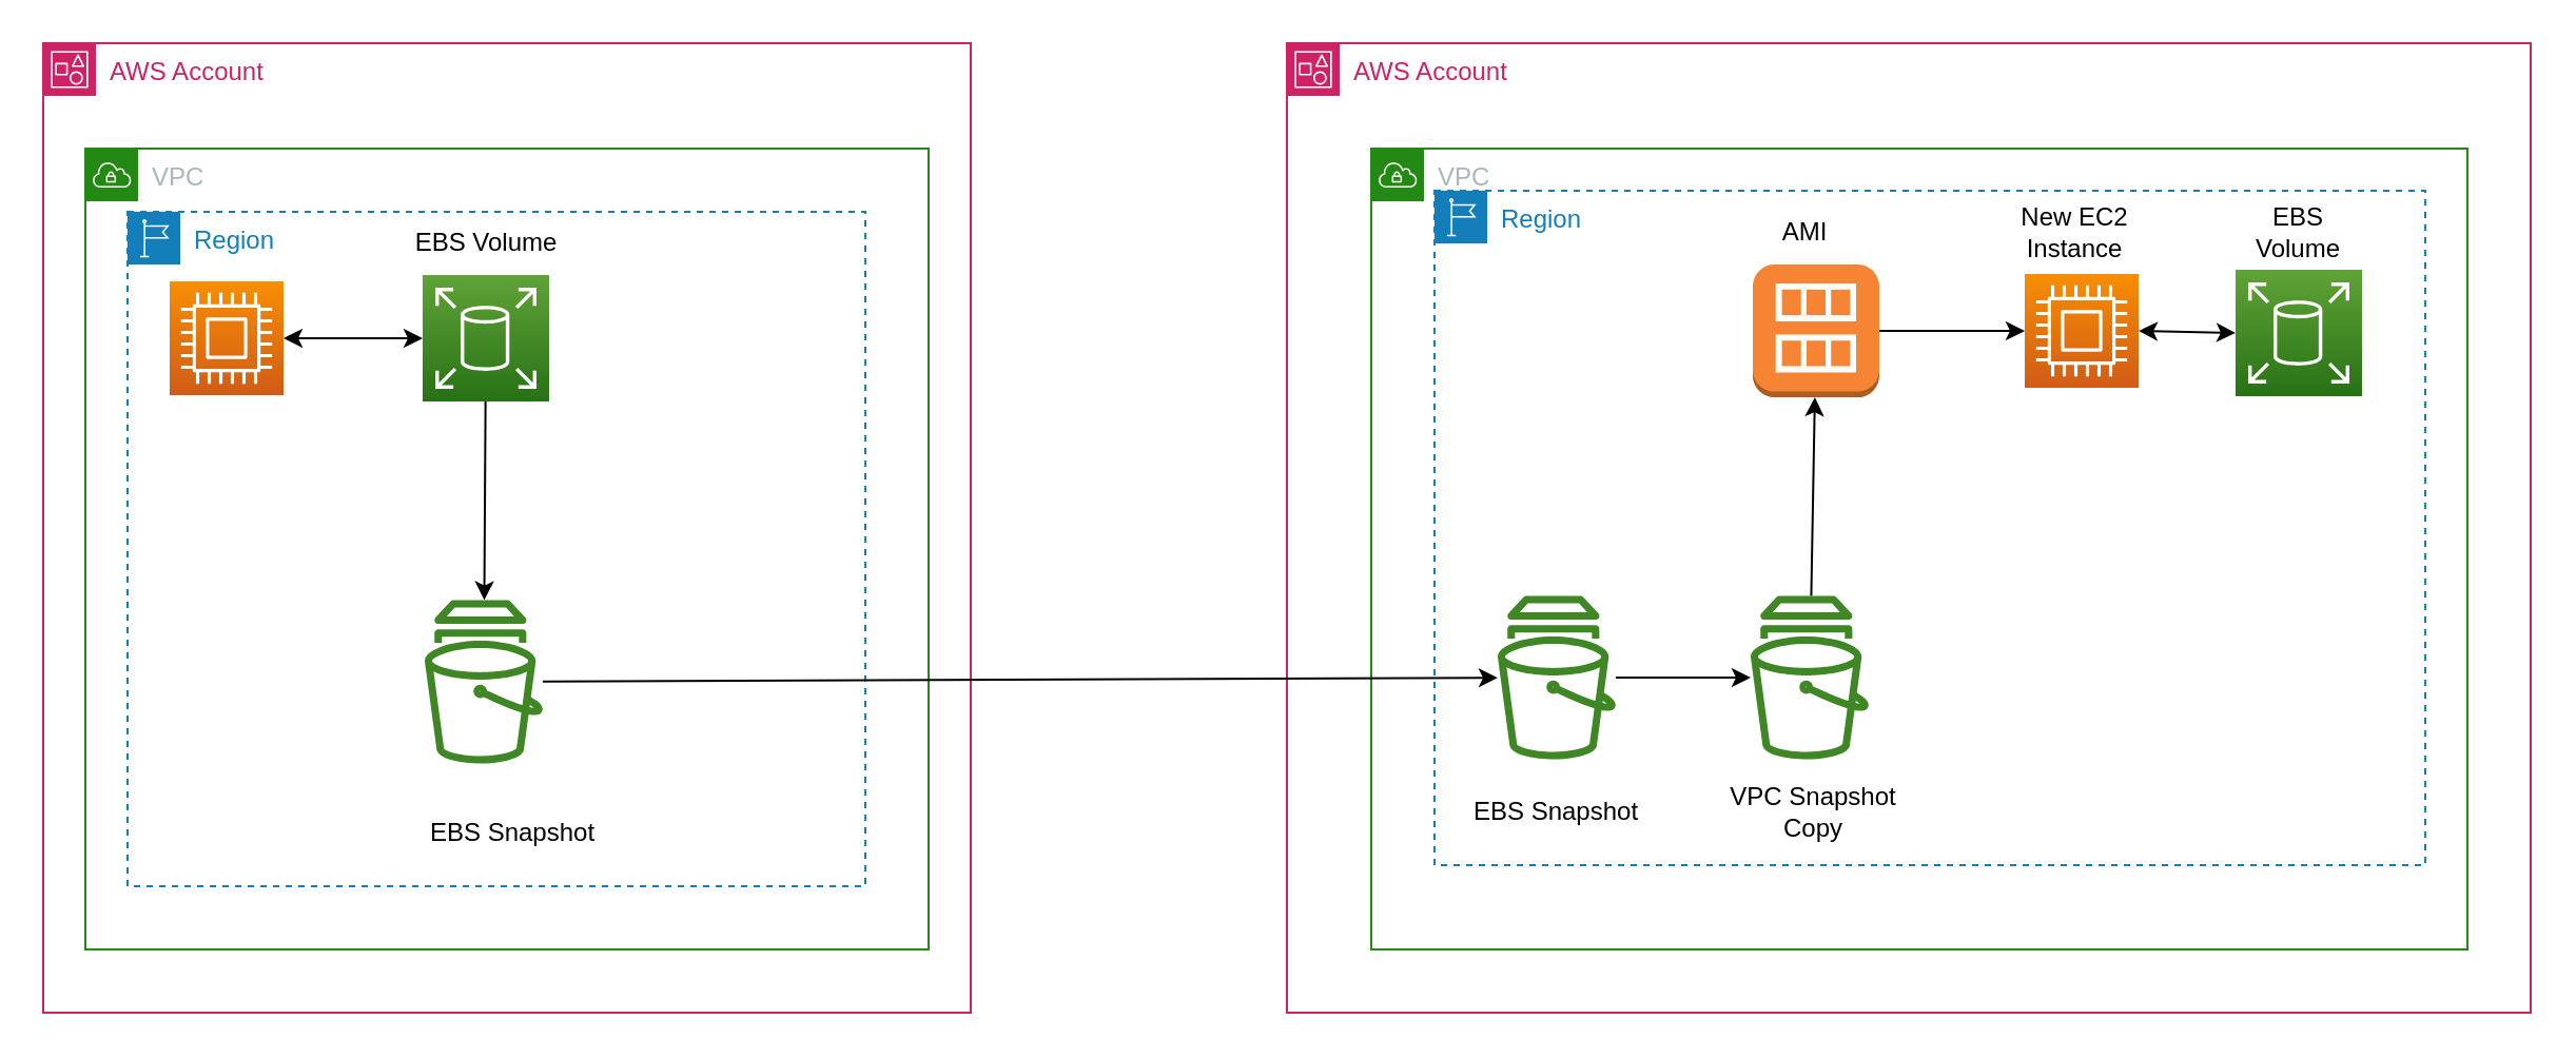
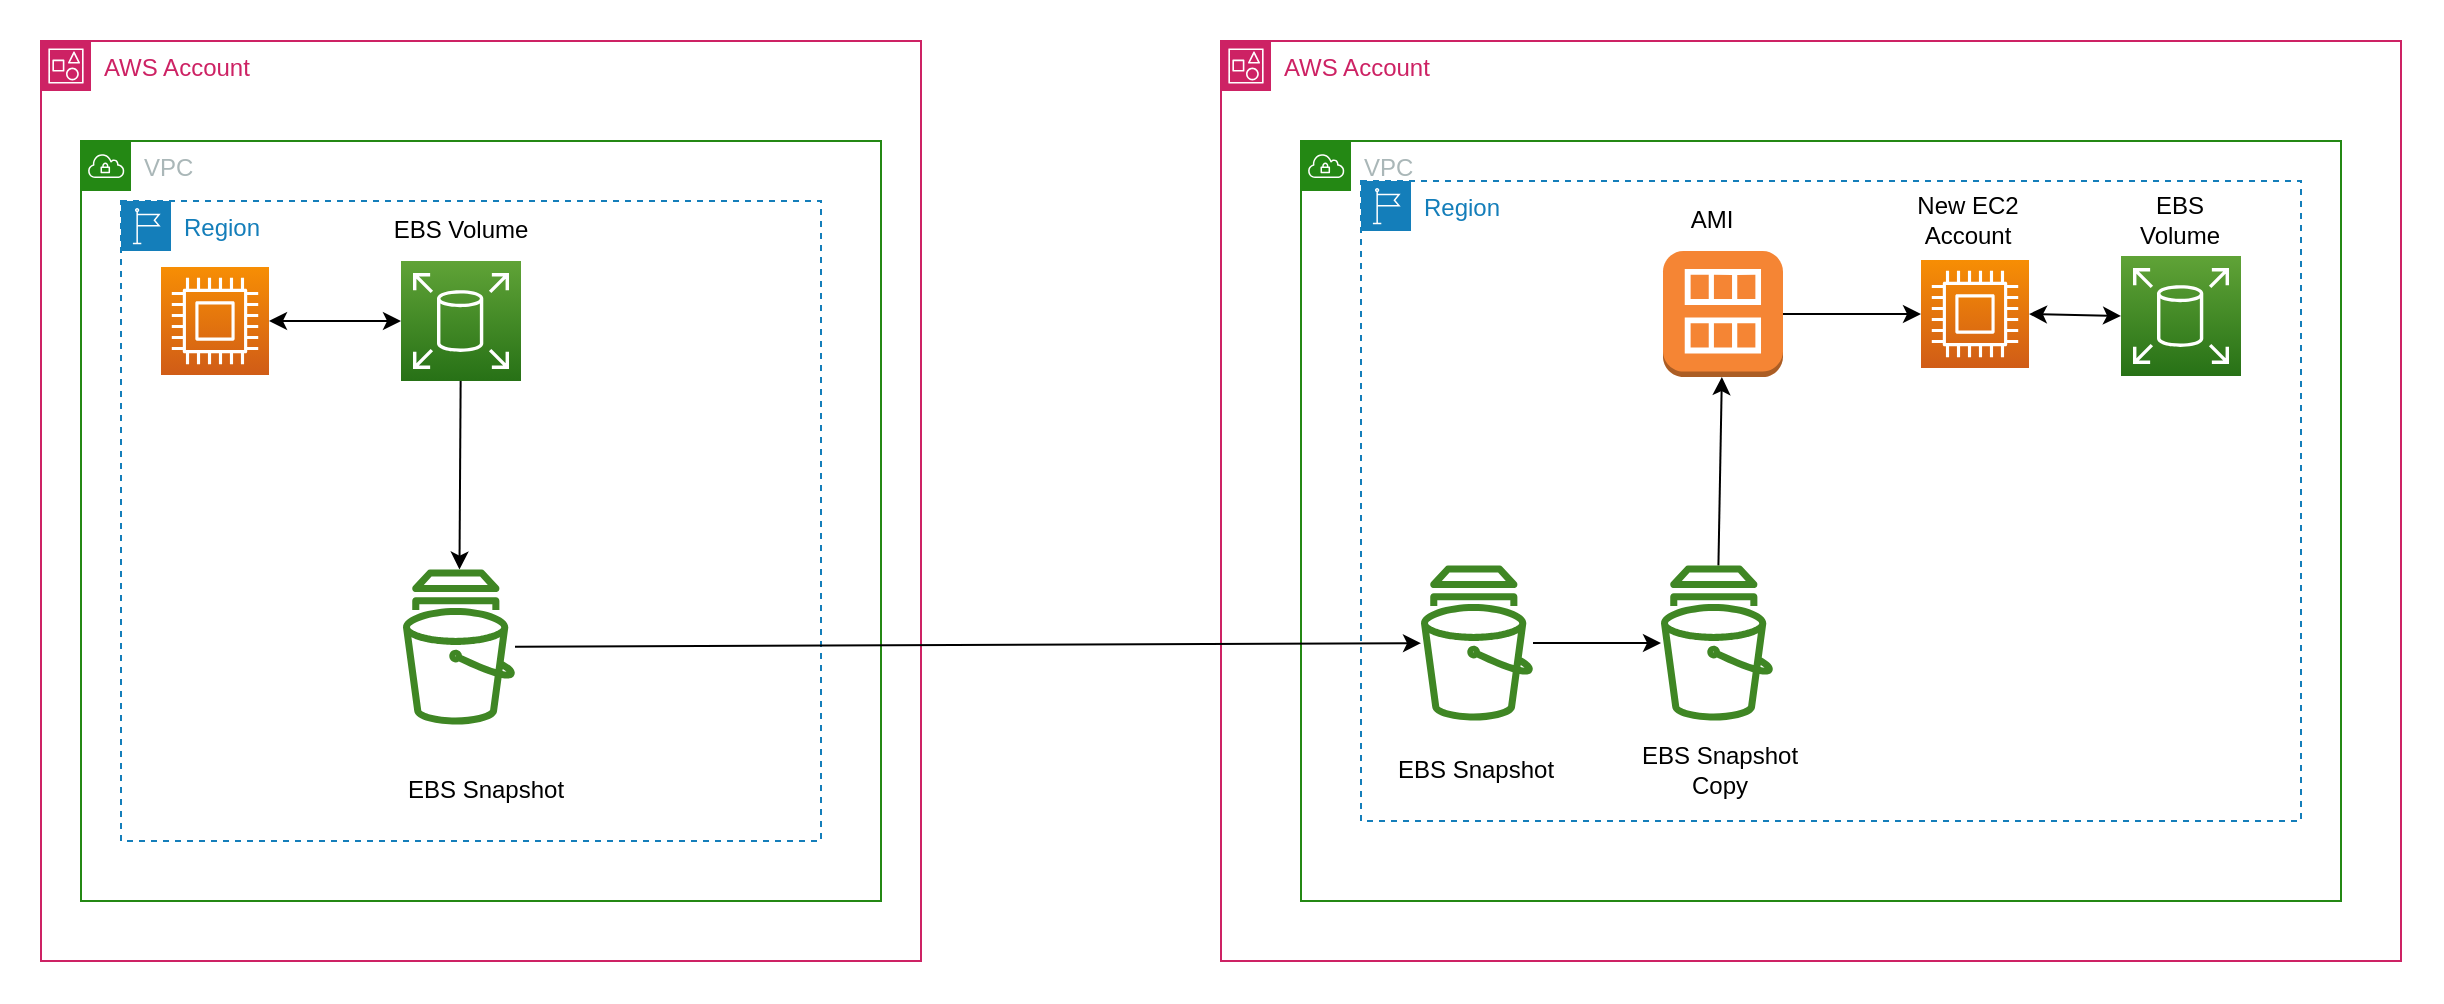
  <mxCell id="0" />
  <mxCell id="1" parent="0" />
  <mxCell id="2" value="AWS Account" style="points=[[0,0],[0.25,0],[0.5,0],[0.75,0],[1,0],[1,0.25],[1,0.5],[1,0.75],[1,1],[0.75,1],[0.5,1],[0.25,1],[0,1],[0,0.75],[0,0.5],[0,0.25]];outlineConnect=0;gradientColor=none;html=1;whiteSpace=wrap;fontSize=12;fontStyle=0;container=1;pointerEvents=0;collapsible=0;recursiveResize=0;shape=mxgraph.aws4.group;grIcon=mxgraph.aws4.group_account;strokeColor=#CD2264;fillColor=none;verticalAlign=top;align=left;spacingLeft=30;fontColor=#CD2264;dashed=0;" parent="1" vertex="1"><mxGeometry x="20" y="20" width="440" height="460" as="geometry" /></mxCell>
  <mxCell id="3" value="VPC" style="points=[[0,0],[0.25,0],[0.5,0],[0.75,0],[1,0],[1,0.25],[1,0.5],[1,0.75],[1,1],[0.75,1],[0.5,1],[0.25,1],[0,1],[0,0.75],[0,0.5],[0,0.25]];outlineConnect=0;gradientColor=none;html=1;whiteSpace=wrap;fontSize=12;fontStyle=0;container=1;pointerEvents=0;collapsible=0;recursiveResize=0;shape=mxgraph.aws4.group;grIcon=mxgraph.aws4.group_vpc;strokeColor=#248814;fillColor=none;verticalAlign=top;align=left;spacingLeft=30;fontColor=#AAB7B8;dashed=0;" parent="2" vertex="1"><mxGeometry x="20" y="50" width="400" height="380" as="geometry" /></mxCell>
  <mxCell id="4" value="Region" style="points=[[0,0],[0.25,0],[0.5,0],[0.75,0],[1,0],[1,0.25],[1,0.5],[1,0.75],[1,1],[0.75,1],[0.5,1],[0.25,1],[0,1],[0,0.75],[0,0.5],[0,0.25]];outlineConnect=0;gradientColor=none;html=1;whiteSpace=wrap;fontSize=12;fontStyle=0;container=1;pointerEvents=0;collapsible=0;recursiveResize=0;shape=mxgraph.aws4.group;grIcon=mxgraph.aws4.group_region;strokeColor=#147EBA;fillColor=none;verticalAlign=top;align=left;spacingLeft=30;fontColor=#147EBA;dashed=1;" parent="3" vertex="1"><mxGeometry x="20" y="30" width="350" height="320" as="geometry" /></mxCell>
  <mxCell id="5" value="" style="sketch=0;points=[[0,0,0],[0.25,0,0],[0.5,0,0],[0.75,0,0],[1,0,0],[0,1,0],[0.25,1,0],[0.5,1,0],[0.75,1,0],[1,1,0],[0,0.25,0],[0,0.5,0],[0,0.75,0],[1,0.25,0],[1,0.5,0],[1,0.75,0]];outlineConnect=0;fontColor=#232F3E;gradientColor=#F78E04;gradientDirection=north;fillColor=#D05C17;strokeColor=#ffffff;dashed=0;verticalLabelPosition=bottom;verticalAlign=top;align=center;html=1;fontSize=12;fontStyle=0;aspect=fixed;shape=mxgraph.aws4.resourceIcon;resIcon=mxgraph.aws4.compute;" parent="4" vertex="1"><mxGeometry x="20" y="33" width="54" height="54" as="geometry" /></mxCell>
  <mxCell id="6" value="" style="edgeStyle=none;rounded=0;orthogonalLoop=1;jettySize=auto;html=1;" parent="4" source="7" target="8" edge="1"><mxGeometry relative="1" as="geometry" /></mxCell>
  <mxCell id="7" value="" style="sketch=0;points=[[0,0,0],[0.25,0,0],[0.5,0,0],[0.75,0,0],[1,0,0],[0,1,0],[0.25,1,0],[0.5,1,0],[0.75,1,0],[1,1,0],[0,0.25,0],[0,0.5,0],[0,0.75,0],[1,0.25,0],[1,0.5,0],[1,0.75,0]];outlineConnect=0;fontColor=#232F3E;gradientColor=#60A337;gradientDirection=north;fillColor=#277116;strokeColor=#ffffff;dashed=0;verticalLabelPosition=bottom;verticalAlign=top;align=center;html=1;fontSize=12;fontStyle=0;aspect=fixed;shape=mxgraph.aws4.resourceIcon;resIcon=mxgraph.aws4.elastic_block_store;" parent="4" vertex="1"><mxGeometry x="140" y="30" width="60" height="60" as="geometry" /></mxCell>
  <mxCell id="8" value="" style="sketch=0;outlineConnect=0;fontColor=#232F3E;gradientColor=none;fillColor=#3F8624;strokeColor=none;dashed=0;verticalLabelPosition=bottom;verticalAlign=top;align=center;html=1;fontSize=12;fontStyle=0;aspect=fixed;pointerEvents=1;shape=mxgraph.aws4.snapshot;" parent="4" vertex="1"><mxGeometry x="141" y="184" width="56" height="78" as="geometry" /></mxCell>
  <mxCell id="9" value="EBS Snapshot" style="text;html=1;strokeColor=none;fillColor=none;align=center;verticalAlign=middle;whiteSpace=wrap;rounded=0;" parent="4" vertex="1"><mxGeometry x="140" y="280" width="86" height="30" as="geometry" /></mxCell>
  <mxCell id="10" value="EBS Volume" style="text;html=1;strokeColor=none;fillColor=none;align=center;verticalAlign=middle;whiteSpace=wrap;rounded=0;" parent="4" vertex="1"><mxGeometry x="131.5" width="77" height="30" as="geometry" /></mxCell>
  <mxCell id="11" style="edgeStyle=none;rounded=0;orthogonalLoop=1;jettySize=auto;html=1;exitX=0.25;exitY=0;exitDx=0;exitDy=0;" parent="4" source="10" target="4" edge="1"><mxGeometry relative="1" as="geometry" /></mxCell>
  <mxCell id="12" value="" style="endArrow=classic;startArrow=classic;html=1;rounded=0;entryX=0;entryY=0.5;entryDx=0;entryDy=0;entryPerimeter=0;exitX=1;exitY=0.5;exitDx=0;exitDy=0;exitPerimeter=0;" parent="4" source="5" target="7" edge="1"><mxGeometry width="50" height="50" relative="1" as="geometry"><mxPoint x="80" y="90" as="sourcePoint" /><mxPoint x="130" y="40" as="targetPoint" /></mxGeometry></mxCell>
  <mxCell id="13" value="AWS Account" style="points=[[0,0],[0.25,0],[0.5,0],[0.75,0],[1,0],[1,0.25],[1,0.5],[1,0.75],[1,1],[0.75,1],[0.5,1],[0.25,1],[0,1],[0,0.75],[0,0.5],[0,0.25]];outlineConnect=0;gradientColor=none;html=1;whiteSpace=wrap;fontSize=12;fontStyle=0;container=1;pointerEvents=0;collapsible=0;recursiveResize=0;shape=mxgraph.aws4.group;grIcon=mxgraph.aws4.group_account;strokeColor=#CD2264;fillColor=none;verticalAlign=top;align=left;spacingLeft=30;fontColor=#CD2264;dashed=0;" parent="1" vertex="1"><mxGeometry x="610" y="20" width="590" height="460" as="geometry" /></mxCell>
  <mxCell id="14" value="VPC" style="points=[[0,0],[0.25,0],[0.5,0],[0.75,0],[1,0],[1,0.25],[1,0.5],[1,0.75],[1,1],[0.75,1],[0.5,1],[0.25,1],[0,1],[0,0.75],[0,0.5],[0,0.25]];outlineConnect=0;gradientColor=none;html=1;whiteSpace=wrap;fontSize=12;fontStyle=0;container=1;pointerEvents=0;collapsible=0;recursiveResize=0;shape=mxgraph.aws4.group;grIcon=mxgraph.aws4.group_vpc;strokeColor=#248814;fillColor=none;verticalAlign=top;align=left;spacingLeft=30;fontColor=#AAB7B8;dashed=0;" parent="13" vertex="1"><mxGeometry x="40" y="50" width="520" height="380" as="geometry" /></mxCell>
  <mxCell id="15" value="Region" style="points=[[0,0],[0.25,0],[0.5,0],[0.75,0],[1,0],[1,0.25],[1,0.5],[1,0.75],[1,1],[0.75,1],[0.5,1],[0.25,1],[0,1],[0,0.75],[0,0.5],[0,0.25]];outlineConnect=0;gradientColor=none;html=1;whiteSpace=wrap;fontSize=12;fontStyle=0;container=1;pointerEvents=0;collapsible=0;recursiveResize=0;shape=mxgraph.aws4.group;grIcon=mxgraph.aws4.group_region;strokeColor=#147EBA;fillColor=none;verticalAlign=top;align=left;spacingLeft=30;fontColor=#147EBA;dashed=1;" parent="14" vertex="1"><mxGeometry x="30" y="20" width="470" height="320" as="geometry" /></mxCell>
  <mxCell id="16" value="" style="sketch=0;points=[[0,0,0],[0.25,0,0],[0.5,0,0],[0.75,0,0],[1,0,0],[0,1,0],[0.25,1,0],[0.5,1,0],[0.75,1,0],[1,1,0],[0,0.25,0],[0,0.5,0],[0,0.75,0],[1,0.25,0],[1,0.5,0],[1,0.75,0]];outlineConnect=0;fontColor=#232F3E;gradientColor=#F78E04;gradientDirection=north;fillColor=#D05C17;strokeColor=#ffffff;dashed=0;verticalLabelPosition=bottom;verticalAlign=top;align=center;html=1;fontSize=12;fontStyle=0;aspect=fixed;shape=mxgraph.aws4.resourceIcon;resIcon=mxgraph.aws4.compute;" parent="15" vertex="1"><mxGeometry x="280" y="39.5" width="54" height="54" as="geometry" /></mxCell>
  <mxCell id="17" style="edgeStyle=none;rounded=0;orthogonalLoop=1;jettySize=auto;html=1;" parent="15" source="18" target="20" edge="1"><mxGeometry relative="1" as="geometry" /></mxCell>
  <mxCell id="18" value="" style="sketch=0;outlineConnect=0;fontColor=#232F3E;gradientColor=none;fillColor=#3F8624;strokeColor=none;dashed=0;verticalLabelPosition=bottom;verticalAlign=top;align=center;html=1;fontSize=12;fontStyle=0;aspect=fixed;pointerEvents=1;shape=mxgraph.aws4.snapshot;" parent="15" vertex="1"><mxGeometry x="150" y="192" width="56" height="78" as="geometry" /></mxCell>
  <mxCell id="19" style="edgeStyle=none;rounded=0;orthogonalLoop=1;jettySize=auto;html=1;entryX=0;entryY=0.5;entryDx=0;entryDy=0;entryPerimeter=0;" parent="15" source="20" target="16" edge="1"><mxGeometry relative="1" as="geometry" /></mxCell>
  <mxCell id="20" value="" style="outlineConnect=0;dashed=0;verticalLabelPosition=bottom;verticalAlign=top;align=center;html=1;shape=mxgraph.aws3.ami;fillColor=#F58534;gradientColor=none;" parent="15" vertex="1"><mxGeometry x="151" y="35" width="60" height="63" as="geometry" /></mxCell>
  <mxCell id="21" value="EBS Snapshot" style="text;html=1;strokeColor=none;fillColor=none;align=center;verticalAlign=middle;whiteSpace=wrap;rounded=0;" parent="15" vertex="1"><mxGeometry x="15" y="280" width="86" height="30" as="geometry" /></mxCell>
  <mxCell id="22" value="" style="sketch=0;outlineConnect=0;fontColor=#232F3E;gradientColor=none;fillColor=#3F8624;strokeColor=none;dashed=0;verticalLabelPosition=bottom;verticalAlign=top;align=center;html=1;fontSize=12;fontStyle=0;aspect=fixed;pointerEvents=1;shape=mxgraph.aws4.snapshot;" parent="15" vertex="1"><mxGeometry x="30" y="192" width="56" height="78" as="geometry" /></mxCell>
  <mxCell id="23" style="edgeStyle=none;rounded=0;orthogonalLoop=1;jettySize=auto;html=1;" parent="15" source="22" target="18" edge="1"><mxGeometry relative="1" as="geometry" /></mxCell>
- <mxCell id="24" value="VPC Snapshot Copy" style="text;html=1;strokeColor=none;fillColor=none;align=center;verticalAlign=middle;whiteSpace=wrap;rounded=0;" parent="15" vertex="1"><mxGeometry x="130" y="280" width="100" height="30" as="geometry" /></mxCell>
+ <mxCell id="24" value="EBS Snapshot Copy" style="text;html=1;strokeColor=none;fillColor=none;align=center;verticalAlign=middle;whiteSpace=wrap;rounded=0;" parent="15" vertex="1"><mxGeometry x="130" y="280" width="100" height="30" as="geometry" /></mxCell>
  <mxCell id="25" value="AMI" style="text;html=1;strokeColor=none;fillColor=none;align=center;verticalAlign=middle;whiteSpace=wrap;rounded=0;" parent="15" vertex="1"><mxGeometry x="146" y="5" width="60" height="30" as="geometry" /></mxCell>
- <mxCell id="26" value="New EC2 Instance" style="text;html=1;strokeColor=none;fillColor=none;align=center;verticalAlign=middle;whiteSpace=wrap;rounded=0;" parent="15" vertex="1"><mxGeometry x="274" y="5" width="60" height="30" as="geometry" /></mxCell>
+ <mxCell id="26" value="New EC2 Account" style="text;html=1;strokeColor=none;fillColor=none;align=center;verticalAlign=middle;whiteSpace=wrap;rounded=0;" parent="15" vertex="1"><mxGeometry x="274" y="5" width="60" height="30" as="geometry" /></mxCell>
  <mxCell id="27" value="" style="sketch=0;points=[[0,0,0],[0.25,0,0],[0.5,0,0],[0.75,0,0],[1,0,0],[0,1,0],[0.25,1,0],[0.5,1,0],[0.75,1,0],[1,1,0],[0,0.25,0],[0,0.5,0],[0,0.75,0],[1,0.25,0],[1,0.5,0],[1,0.75,0]];outlineConnect=0;fontColor=#232F3E;gradientColor=#60A337;gradientDirection=north;fillColor=#277116;strokeColor=#ffffff;dashed=0;verticalLabelPosition=bottom;verticalAlign=top;align=center;html=1;fontSize=12;fontStyle=0;aspect=fixed;shape=mxgraph.aws4.resourceIcon;resIcon=mxgraph.aws4.elastic_block_store;" parent="15" vertex="1"><mxGeometry x="380" y="37.5" width="60" height="60" as="geometry" /></mxCell>
  <mxCell id="28" value="" style="endArrow=classic;startArrow=classic;html=1;rounded=0;entryX=0;entryY=0.5;entryDx=0;entryDy=0;entryPerimeter=0;exitX=1;exitY=0.5;exitDx=0;exitDy=0;exitPerimeter=0;" parent="15" source="16" target="27" edge="1"><mxGeometry width="50" height="50" relative="1" as="geometry"><mxPoint x="330" y="90" as="sourcePoint" /><mxPoint x="380" y="40" as="targetPoint" /></mxGeometry></mxCell>
  <mxCell id="29" value="EBS Volume" style="text;html=1;strokeColor=none;fillColor=none;align=center;verticalAlign=middle;whiteSpace=wrap;rounded=0;" vertex="1" parent="15"><mxGeometry x="380" y="5" width="60" height="30" as="geometry" /></mxCell>
  <mxCell id="30" style="edgeStyle=none;rounded=0;orthogonalLoop=1;jettySize=auto;html=1;" parent="1" source="8" target="22" edge="1"><mxGeometry relative="1" as="geometry" /></mxCell>
  <mxCell id="31" style="edgeStyle=none;rounded=0;orthogonalLoop=1;jettySize=auto;html=1;exitX=0.25;exitY=0;exitDx=0;exitDy=0;" parent="1" source="13" target="13" edge="1"><mxGeometry relative="1" as="geometry" /></mxCell>
